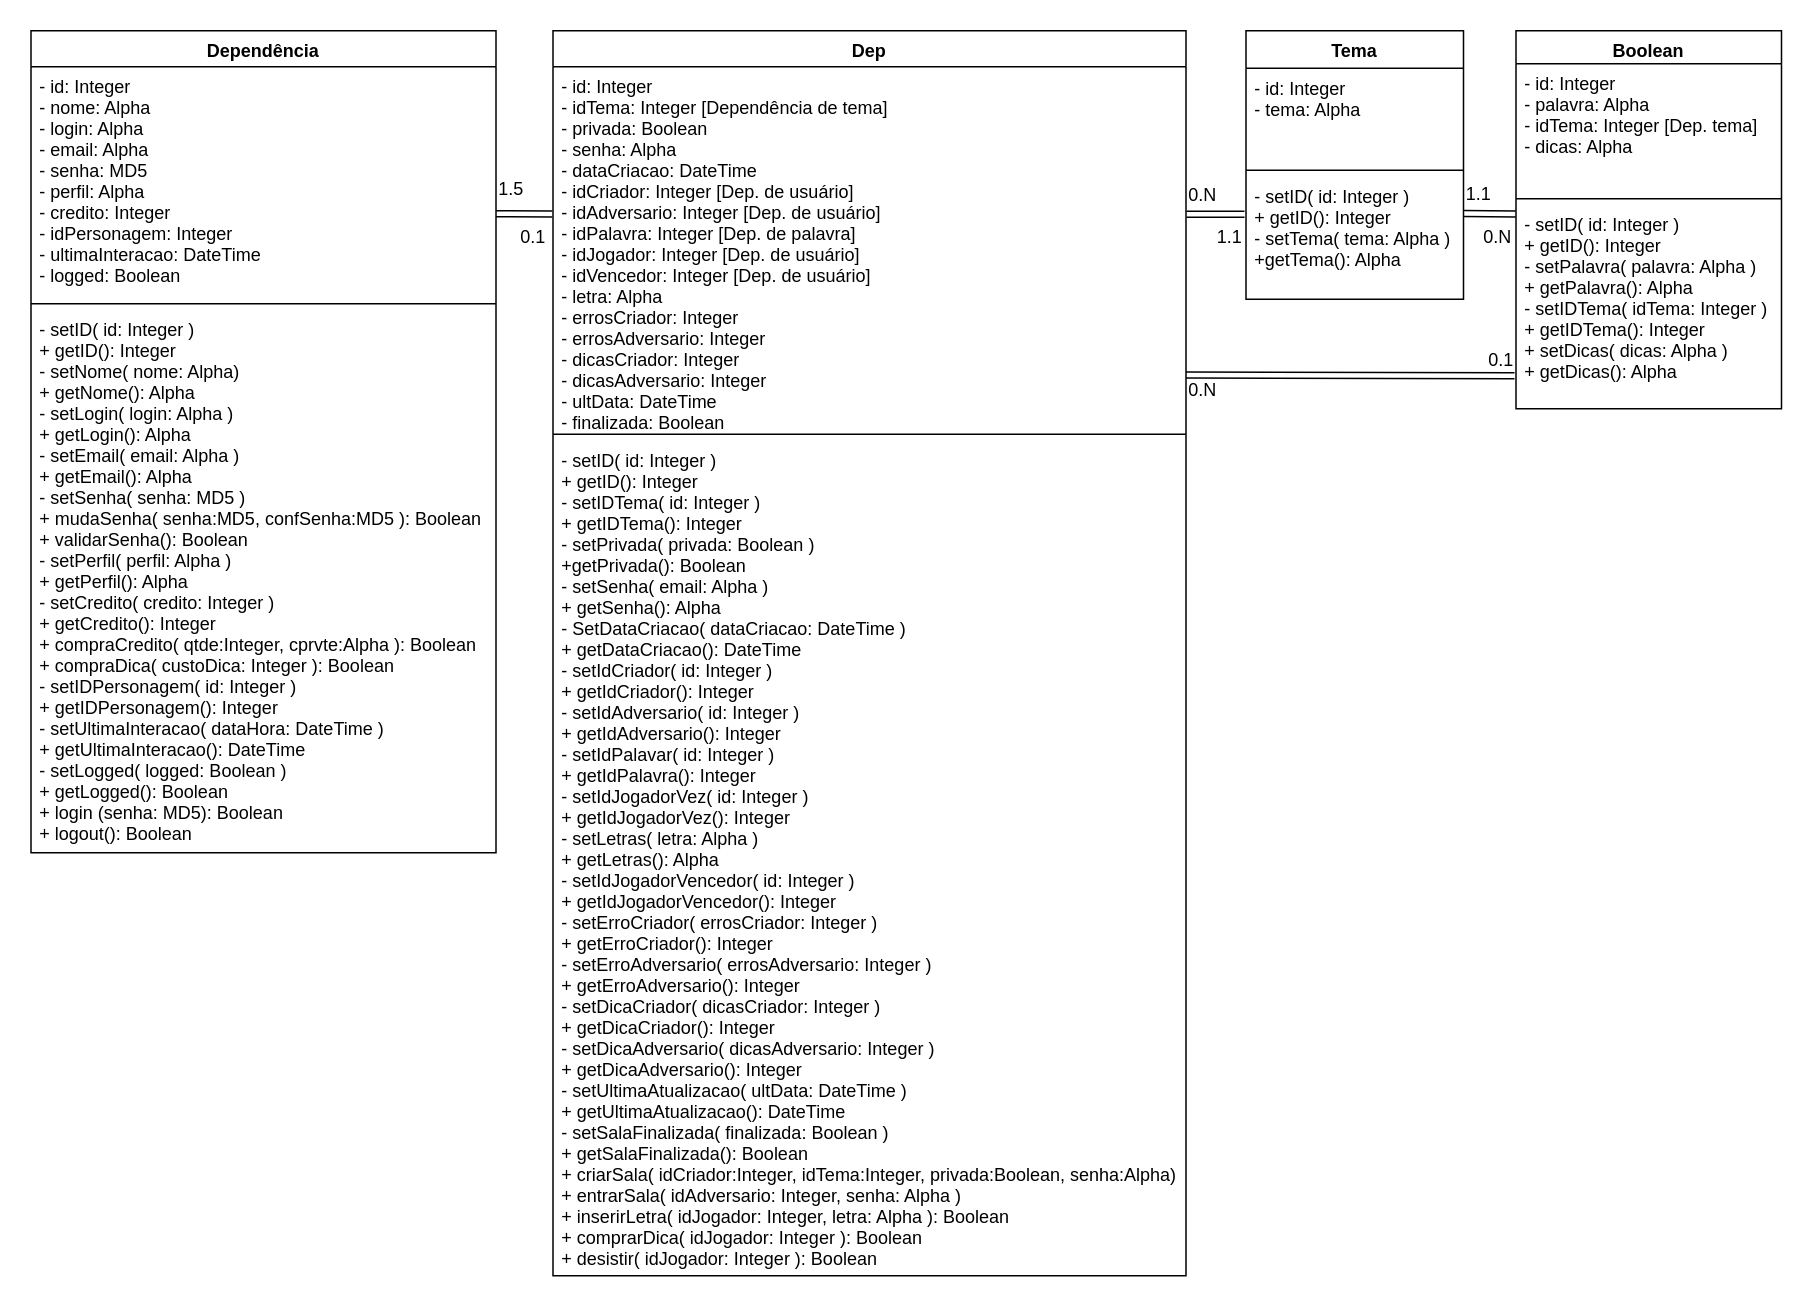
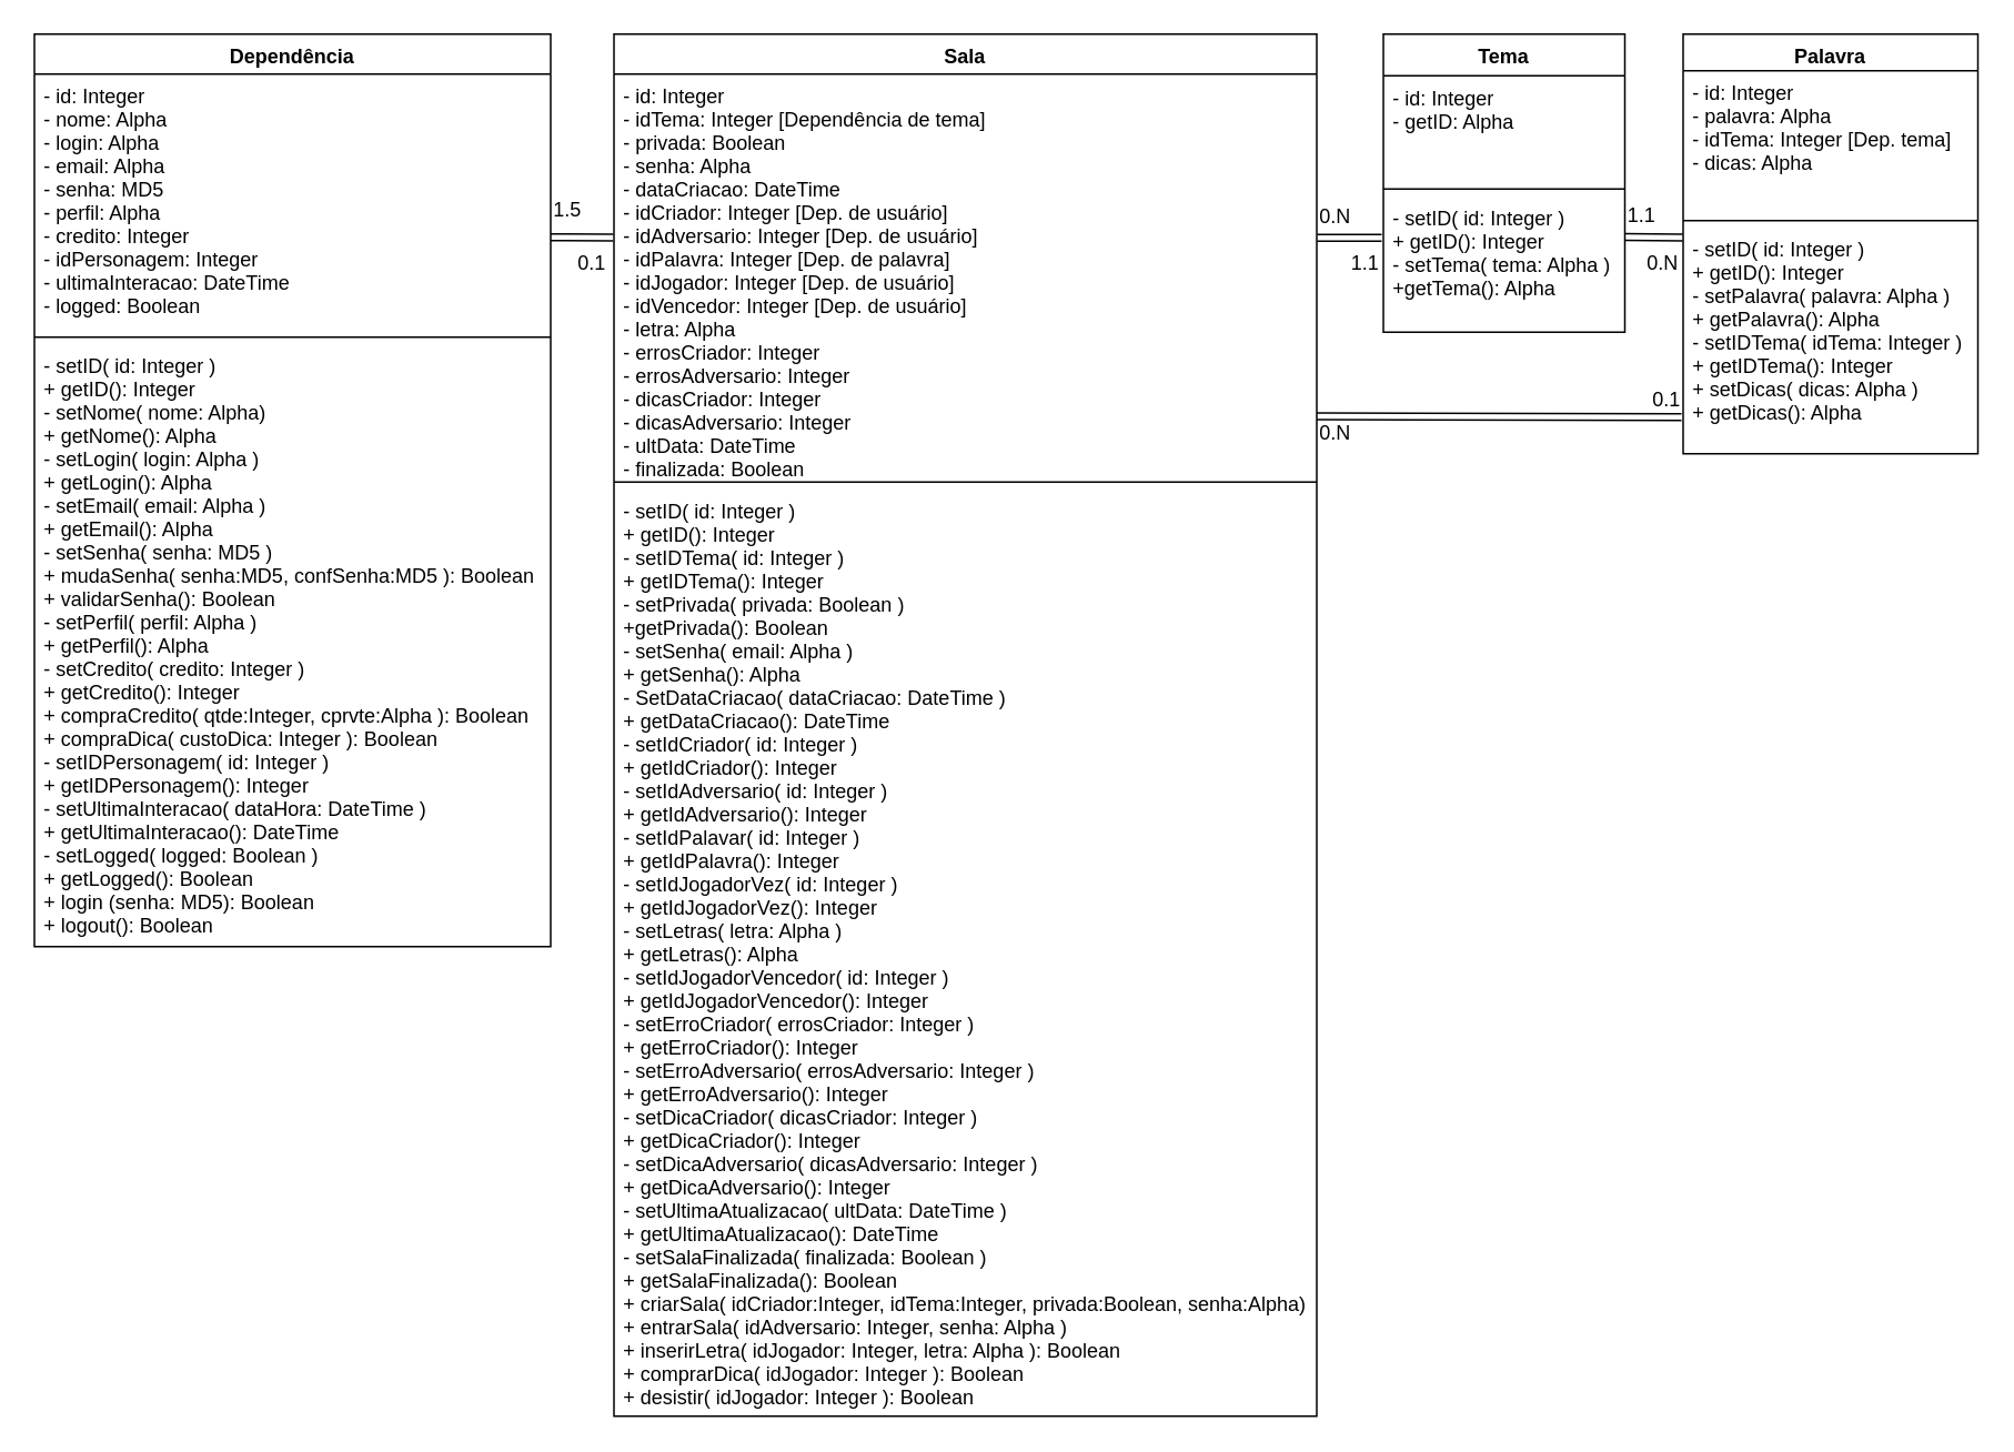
  <mxCell id="0" />
  <mxCell id="1" parent="0" />
  <mxCell id="2" style="edgeStyle=none;shape=link;rounded=0;orthogonalLoop=1;jettySize=auto;html=1;entryX=1.001;entryY=0.408;entryDx=0;entryDy=0;entryPerimeter=0;exitX=-0.014;exitY=0.309;exitDx=0;exitDy=0;exitPerimeter=0;" parent="1" edge="1"><mxGeometry relative="1" as="geometry"><mxPoint x="829" y="142.333" as="sourcePoint" /><mxPoint x="790.333" y="142.333" as="targetPoint" /></mxGeometry></mxCell>
  <mxCell id="3" style="edgeStyle=none;rounded=0;orthogonalLoop=1;jettySize=auto;html=1;shape=link;entryX=-0.001;entryY=0.407;entryDx=0;entryDy=0;entryPerimeter=0;" parent="1" target="24" edge="1"><mxGeometry relative="1" as="geometry"><mxPoint x="330" y="142" as="sourcePoint" /><mxPoint x="366" y="144" as="targetPoint" /></mxGeometry></mxCell>
  <mxCell id="4" value="1.5" style="text;html=1;resizable=0;points=[];autosize=1;align=left;verticalAlign=top;spacingTop=-4;" parent="1" vertex="1"><mxGeometry x="330" y="116" width="30" height="20" as="geometry" /></mxCell>
  <mxCell id="5" value="0.1&lt;br&gt;" style="text;html=1;strokeColor=none;fillColor=none;align=center;verticalAlign=middle;whiteSpace=wrap;rounded=0;" parent="1" vertex="1"><mxGeometry x="345" y="148" width="20" height="20" as="geometry" /></mxCell>
  <mxCell id="6" style="edgeStyle=none;shape=link;rounded=0;orthogonalLoop=1;jettySize=auto;html=1;exitX=0.999;exitY=0.302;exitDx=0;exitDy=0;exitPerimeter=0;entryX=-0.001;entryY=0.045;entryDx=0;entryDy=0;entryPerimeter=0;" parent="1" source="22" target="18" edge="1"><mxGeometry relative="1" as="geometry"><mxPoint x="970" y="146" as="sourcePoint" /><mxPoint x="1007" y="141" as="targetPoint" /></mxGeometry></mxCell>
  <mxCell id="7" value="0.N&lt;br&gt;&lt;br&gt;" style="text;html=1;resizable=0;points=[];autosize=1;align=left;verticalAlign=top;spacingTop=-4;" parent="1" vertex="1"><mxGeometry x="790" y="120" width="30" height="30" as="geometry" /></mxCell>
  <mxCell id="8" value="1.1&lt;br&gt;" style="text;html=1;resizable=0;points=[];autosize=1;align=left;verticalAlign=top;spacingTop=-4;" parent="1" vertex="1"><mxGeometry x="809" y="148" width="27" height="14" as="geometry" /></mxCell>
  <mxCell id="9" value="1.1" style="text;html=1;resizable=0;points=[];autosize=1;align=left;verticalAlign=top;spacingTop=-4;" parent="1" vertex="1"><mxGeometry x="975" y="119" width="30" height="20" as="geometry" /></mxCell>
  <mxCell id="10" value="&amp;nbsp; 0.N" style="text;html=1;resizable=0;points=[];autosize=1;align=left;verticalAlign=top;spacingTop=-4;" parent="1" vertex="1"><mxGeometry x="980" y="148" width="40" height="20" as="geometry" /></mxCell>
  <mxCell id="11" value="Dependência" style="swimlane;fontStyle=1;align=center;verticalAlign=top;childLayout=stackLayout;horizontal=1;startSize=24;horizontalStack=0;resizeParent=1;resizeParentMax=0;resizeLast=0;collapsible=1;marginBottom=0;" parent="1" vertex="1"><mxGeometry width="310" height="548" as="geometry" x="20" y="20" /></mxCell>
  <mxCell id="12" value="- id: Integer&#10;- nome: Alpha&#10;- login: Alpha&#10;- email: Alpha&#10;- senha: MD5&#10;- perfil: Alpha&#10;- credito: Integer&#10;- idPersonagem: Integer&#10;- ultimaInteracao: DateTime&#10;- logged: Boolean&#10;" style="text;strokeColor=none;fillColor=none;align=left;verticalAlign=top;spacingLeft=4;spacingRight=4;overflow=hidden;rotatable=0;points=[[0,0.5],[1,0.5]];portConstraint=eastwest;" parent="11" vertex="1"><mxGeometry y="24" width="310" height="154" as="geometry" /></mxCell>
  <mxCell id="13" value="" style="line;strokeWidth=1;fillColor=none;align=left;verticalAlign=middle;spacingTop=-1;spacingLeft=3;spacingRight=3;rotatable=0;labelPosition=right;points=[];portConstraint=eastwest;" parent="11" vertex="1"><mxGeometry y="178" width="310" height="8" as="geometry" /></mxCell>
  <mxCell id="14" value="- setID( id: Integer )&#10;+ getID(): Integer&#10;- setNome( nome: Alpha)&#10;+ getNome(): Alpha&#10;- setLogin( login: Alpha )&#10;+ getLogin(): Alpha&#10;- setEmail( email: Alpha )&#10;+ getEmail(): Alpha&#10;- setSenha( senha: MD5 )&#10;+ mudaSenha( senha:MD5, confSenha:MD5 ): Boolean&#10;+ validarSenha(): Boolean&#10;- setPerfil( perfil: Alpha )&#10;+ getPerfil(): Alpha&#10;- setCredito( credito: Integer )&#10;+ getCredito(): Integer&#10;+ compraCredito( qtde:Integer, cprvte:Alpha ): Boolean&#10;+ compraDica( custoDica: Integer ): Boolean&#10;- setIDPersonagem( id: Integer )&#10;+ getIDPersonagem(): Integer&#10;- setUltimaInteracao( dataHora: DateTime )&#10;+ getUltimaInteracao(): DateTime&#10;- setLogged( logged: Boolean )&#10;+ getLogged(): Boolean&#10;+ login (senha: MD5): Boolean&#10;+ logout(): Boolean&#10;&#10;" style="text;strokeColor=none;fillColor=none;align=left;verticalAlign=top;spacingLeft=4;spacingRight=4;overflow=hidden;rotatable=0;points=[[0,0.5],[1,0.5]];portConstraint=eastwest;" parent="11" vertex="1"><mxGeometry y="186" width="310" height="362" as="geometry" /></mxCell>
- <mxCell id="15" value="Boolean" style="swimlane;fontStyle=1;align=center;verticalAlign=top;childLayout=stackLayout;horizontal=1;startSize=22;horizontalStack=0;resizeParent=1;resizeParentMax=0;resizeLast=0;collapsible=1;marginBottom=0;" parent="1" vertex="1"><mxGeometry x="1010" width="177" height="252" as="geometry" y="20" /></mxCell>
+ <mxCell id="15" value="Palavra" style="swimlane;fontStyle=1;align=center;verticalAlign=top;childLayout=stackLayout;horizontal=1;startSize=22;horizontalStack=0;resizeParent=1;resizeParentMax=0;resizeLast=0;collapsible=1;marginBottom=0;" parent="1" vertex="1"><mxGeometry x="1010" width="177" height="252" as="geometry" y="20" /></mxCell>
  <mxCell id="16" value="- id: Integer&#10;- palavra: Alpha&#10;- idTema: Integer [Dep. tema]&#10;- dicas: Alpha&#10;" style="text;strokeColor=none;fillColor=none;align=left;verticalAlign=top;spacingLeft=4;spacingRight=4;overflow=hidden;rotatable=0;points=[[0,0.5],[1,0.5]];portConstraint=eastwest;" parent="15" vertex="1"><mxGeometry y="22" width="177" height="86" as="geometry" /></mxCell>
  <mxCell id="17" value="" style="line;strokeWidth=1;fillColor=none;align=left;verticalAlign=middle;spacingTop=-1;spacingLeft=3;spacingRight=3;rotatable=0;labelPosition=right;points=[];portConstraint=eastwest;" parent="15" vertex="1"><mxGeometry y="108" width="177" height="8" as="geometry" /></mxCell>
  <mxCell id="18" value="- setID( id: Integer )&#10;+ getID(): Integer&#10;- setPalavra( palavra: Alpha )&#10;+ getPalavra(): Alpha&#10;- setIDTema( idTema: Integer )&#10;+ getIDTema(): Integer&#10;+ setDicas( dicas: Alpha )&#10;+ getDicas(): Alpha&#10;" style="text;strokeColor=none;fillColor=none;align=left;verticalAlign=top;spacingLeft=4;spacingRight=4;overflow=hidden;rotatable=0;points=[[0,0.5],[1,0.5]];portConstraint=eastwest;" parent="15" vertex="1"><mxGeometry y="116" width="177" height="136" as="geometry" /></mxCell>
  <mxCell id="19" value="Tema" style="swimlane;fontStyle=1;align=center;verticalAlign=top;childLayout=stackLayout;horizontal=1;startSize=25;horizontalStack=0;resizeParent=1;resizeParentMax=0;resizeLast=0;collapsible=1;marginBottom=0;" parent="1" vertex="1"><mxGeometry x="830" width="145" height="179" as="geometry" y="20" /></mxCell>
- <mxCell id="20" value="- id: Integer&#10;- tema: Alpha&#10;" style="text;strokeColor=none;fillColor=none;align=left;verticalAlign=top;spacingLeft=4;spacingRight=4;overflow=hidden;rotatable=0;points=[[0,0.5],[1,0.5]];portConstraint=eastwest;" parent="19" vertex="1"><mxGeometry y="25" width="145" height="64" as="geometry" /></mxCell>
+ <mxCell id="20" value="- id: Integer&#10;- getID: Alpha&#10;" style="text;strokeColor=none;fillColor=none;align=left;verticalAlign=top;spacingLeft=4;spacingRight=4;overflow=hidden;rotatable=0;points=[[0,0.5],[1,0.5]];portConstraint=eastwest;" parent="19" vertex="1"><mxGeometry y="25" width="145" height="64" as="geometry" /></mxCell>
  <mxCell id="21" value="" style="line;strokeWidth=1;fillColor=none;align=left;verticalAlign=middle;spacingTop=-1;spacingLeft=3;spacingRight=3;rotatable=0;labelPosition=right;points=[];portConstraint=eastwest;" parent="19" vertex="1"><mxGeometry y="89" width="145" height="8" as="geometry" /></mxCell>
  <mxCell id="22" value="- setID( id: Integer )&#10;+ getID(): Integer&#10;- setTema( tema: Alpha )&#10;+getTema(): Alpha&#10;" style="text;strokeColor=none;fillColor=none;align=left;verticalAlign=top;spacingLeft=4;spacingRight=4;overflow=hidden;rotatable=0;points=[[0,0.5],[1,0.5]];portConstraint=eastwest;" parent="19" vertex="1"><mxGeometry y="97" width="145" height="82" as="geometry" /></mxCell>
- <mxCell id="23" value="Dep" style="swimlane;fontStyle=1;align=center;verticalAlign=top;childLayout=stackLayout;horizontal=1;startSize=24;horizontalStack=0;resizeParent=1;resizeParentMax=0;resizeLast=0;collapsible=1;marginBottom=0;" parent="1" vertex="1"><mxGeometry x="368" width="422" height="830" as="geometry" y="20" /></mxCell>
+ <mxCell id="23" value="Sala" style="swimlane;fontStyle=1;align=center;verticalAlign=top;childLayout=stackLayout;horizontal=1;startSize=24;horizontalStack=0;resizeParent=1;resizeParentMax=0;resizeLast=0;collapsible=1;marginBottom=0;" parent="1" vertex="1"><mxGeometry x="368" width="422" height="830" as="geometry" y="20" /></mxCell>
  <mxCell id="24" value="- id: Integer&#10;- idTema: Integer [Dependência de tema]&#10;- privada: Boolean&#10;- senha: Alpha&#10;- dataCriacao: DateTime&#10;- idCriador: Integer [Dep. de usuário]&#10;- idAdversario: Integer [Dep. de usuário]&#10;- idPalavra: Integer [Dep. de palavra]&#10;- idJogador: Integer [Dep. de usuário]&#10;- idVencedor: Integer [Dep. de usuário]&#10;- letra: Alpha&#10;- errosCriador: Integer&#10;- errosAdversario: Integer&#10;- dicasCriador: Integer&#10;- dicasAdversario: Integer&#10;- ultData: DateTime&#10;- finalizada: Boolean&#10;&#10;" style="text;strokeColor=none;fillColor=none;align=left;verticalAlign=top;spacingLeft=4;spacingRight=4;overflow=hidden;rotatable=0;points=[[0,0.5],[1,0.5]];portConstraint=eastwest;" parent="23" vertex="1"><mxGeometry y="24" width="422" height="241" as="geometry" /></mxCell>
  <mxCell id="25" value="" style="line;strokeWidth=1;fillColor=none;align=left;verticalAlign=middle;spacingTop=-1;spacingLeft=3;spacingRight=3;rotatable=0;labelPosition=right;points=[];portConstraint=eastwest;" parent="23" vertex="1"><mxGeometry y="265" width="422" height="8" as="geometry" /></mxCell>
  <mxCell id="26" value="- setID( id: Integer )&#10;+ getID(): Integer&#10;- setIDTema( id: Integer )&#10;+ getIDTema(): Integer&#10;- setPrivada( privada: Boolean )&#10;+getPrivada(): Boolean&#10;- setSenha( email: Alpha )&#10;+ getSenha(): Alpha&#10;- SetDataCriacao( dataCriacao: DateTime )&#10;+ getDataCriacao(): DateTime&#10;- setIdCriador( id: Integer )&#10;+ getIdCriador(): Integer&#10;- setIdAdversario( id: Integer )&#10;+ getIdAdversario(): Integer&#10;- setIdPalavar( id: Integer )&#10;+ getIdPalavra(): Integer&#10;- setIdJogadorVez( id: Integer )&#10;+ getIdJogadorVez(): Integer&#10;- setLetras( letra: Alpha )&#10;+ getLetras(): Alpha&#10;- setIdJogadorVencedor( id: Integer )&#10;+ getIdJogadorVencedor(): Integer&#10;- setErroCriador( errosCriador: Integer )&#10;+ getErroCriador(): Integer&#10;- setErroAdversario( errosAdversario: Integer )&#10;+ getErroAdversario(): Integer&#10;- setDicaCriador( dicasCriador: Integer )&#10;+ getDicaCriador(): Integer&#10;- setDicaAdversario( dicasAdversario: Integer )&#10;+ getDicaAdversario(): Integer&#10;- setUltimaAtualizacao( ultData: DateTime )&#10;+ getUltimaAtualizacao(): DateTime&#10;- setSalaFinalizada( finalizada: Boolean )&#10;+ getSalaFinalizada(): Boolean&#10;+ criarSala( idCriador:Integer, idTema:Integer, privada:Boolean, senha:Alpha)&#10;+ entrarSala( idAdversario: Integer, senha: Alpha )&#10;+ inserirLetra( idJogador: Integer, letra: Alpha ): Boolean&#10;+ comprarDica( idJogador: Integer ): Boolean&#10;+ desistir( idJogador: Integer ): Boolean&#10;" style="text;strokeColor=none;fillColor=none;align=left;verticalAlign=top;spacingLeft=4;spacingRight=4;overflow=hidden;rotatable=0;points=[[0,0.5],[1,0.5]];portConstraint=eastwest;" parent="23" vertex="1"><mxGeometry y="273" width="422" height="557" as="geometry" /></mxCell>
  <mxCell id="27" style="edgeStyle=none;shape=link;rounded=0;orthogonalLoop=1;jettySize=auto;html=1;entryX=1;entryY=0.853;entryDx=0;entryDy=0;entryPerimeter=0;" parent="1" target="24" edge="1"><mxGeometry relative="1" as="geometry"><mxPoint x="1009" y="250" as="sourcePoint" /><mxPoint x="794" y="249" as="targetPoint" /></mxGeometry></mxCell>
  <mxCell id="28" value="0.N&lt;br&gt;&lt;br&gt;" style="text;html=1;resizable=0;points=[];autosize=1;align=left;verticalAlign=top;spacingTop=-4;" parent="1" vertex="1"><mxGeometry x="790" y="250" width="30" height="30" as="geometry" /></mxCell>
  <mxCell id="29" value="0.1&lt;br&gt;" style="text;html=1;resizable=0;points=[];autosize=1;align=left;verticalAlign=top;spacingTop=-4;" parent="1" vertex="1"><mxGeometry x="990" y="230" width="27" height="14" as="geometry" /></mxCell>
